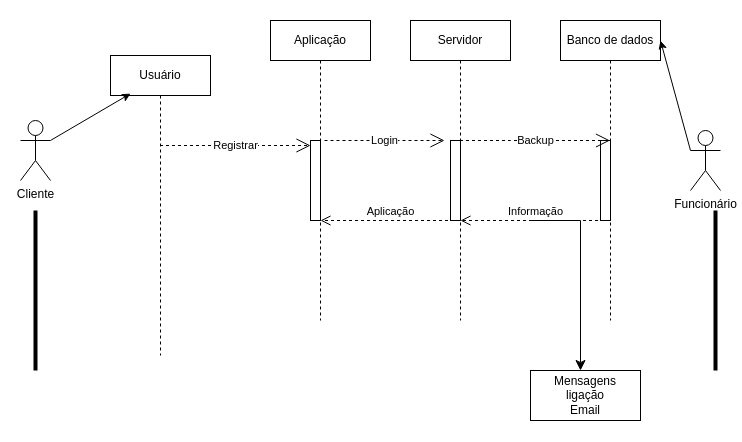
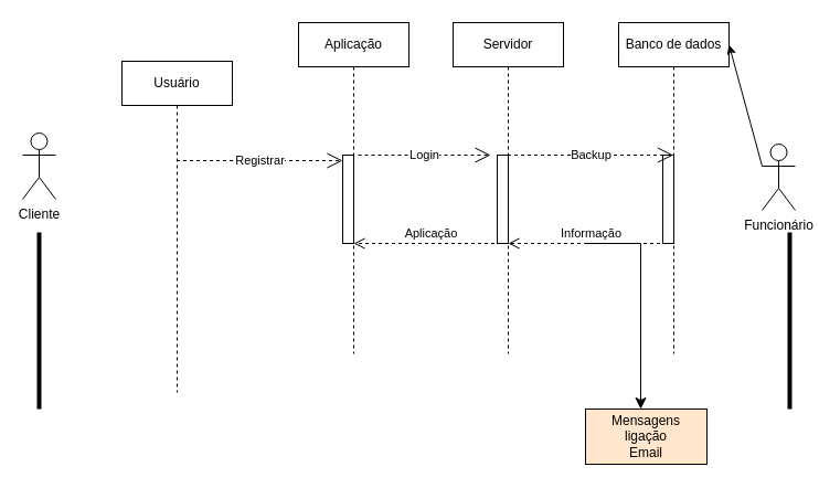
  <mxCell id="0" />
  <mxCell id="1" parent="0" />
  <mxCell id="2" value="Aplicação" style="shape=umlLifeline;perimeter=lifelinePerimeter;whiteSpace=wrap;html=1;container=1;dropTarget=0;collapsible=0;recursiveResize=0;outlineConnect=0;portConstraint=eastwest;newEdgeStyle={&quot;curved&quot;:0,&quot;rounded&quot;:0};" vertex="1" parent="1"><mxGeometry x="270" y="20" width="100" height="300" as="geometry" /></mxCell>
  <mxCell id="3" value="" style="html=1;points=[[0,0,0,0,5],[0,1,0,0,-5],[1,0,0,0,5],[1,1,0,0,-5]];perimeter=orthogonalPerimeter;outlineConnect=0;targetShapes=umlLifeline;portConstraint=eastwest;newEdgeStyle={&quot;curved&quot;:0,&quot;rounded&quot;:0};" vertex="1" parent="2"><mxGeometry x="40" y="120" width="10" height="80" as="geometry" /></mxCell>
  <mxCell id="4" value="Servidor" style="shape=umlLifeline;perimeter=lifelinePerimeter;whiteSpace=wrap;html=1;container=1;dropTarget=0;collapsible=0;recursiveResize=0;outlineConnect=0;portConstraint=eastwest;newEdgeStyle={&quot;curved&quot;:0,&quot;rounded&quot;:0};" vertex="1" parent="1"><mxGeometry x="410" y="20" width="100" height="300" as="geometry" /></mxCell>
  <mxCell id="5" value="" style="html=1;points=[[0,0,0,0,5],[0,1,0,0,-5],[1,0,0,0,5],[1,1,0,0,-5]];perimeter=orthogonalPerimeter;outlineConnect=0;targetShapes=umlLifeline;portConstraint=eastwest;newEdgeStyle={&quot;curved&quot;:0,&quot;rounded&quot;:0};" vertex="1" parent="4"><mxGeometry x="40" y="120" width="10" height="80" as="geometry" /></mxCell>
  <mxCell id="6" value="Usuário" style="shape=umlLifeline;perimeter=lifelinePerimeter;whiteSpace=wrap;html=1;container=1;dropTarget=0;collapsible=0;recursiveResize=0;outlineConnect=0;portConstraint=eastwest;newEdgeStyle={&quot;curved&quot;:0,&quot;rounded&quot;:0};" vertex="1" parent="1"><mxGeometry x="110" y="55" width="100" height="300" as="geometry" /></mxCell>
  <mxCell id="7" value="Banco de dados" style="shape=umlLifeline;perimeter=lifelinePerimeter;whiteSpace=wrap;html=1;container=1;dropTarget=0;collapsible=0;recursiveResize=0;outlineConnect=0;portConstraint=eastwest;newEdgeStyle={&quot;curved&quot;:0,&quot;rounded&quot;:0};" vertex="1" parent="1"><mxGeometry x="560" y="20" width="100" height="300" as="geometry" /></mxCell>
  <mxCell id="8" value="" style="html=1;points=[[0,0,0,0,5],[0,1,0,0,-5],[1,0,0,0,5],[1,1,0,0,-5]];perimeter=orthogonalPerimeter;outlineConnect=0;targetShapes=umlLifeline;portConstraint=eastwest;newEdgeStyle={&quot;curved&quot;:0,&quot;rounded&quot;:0};" vertex="1" parent="7"><mxGeometry x="40" y="120" width="10" height="80" as="geometry" /></mxCell>
  <mxCell id="9" value="Registrar" style="endArrow=open;endSize=12;dashed=1;html=1;rounded=0;entryX=0;entryY=0;entryDx=0;entryDy=5;entryPerimeter=0;" edge="1" parent="1" source="6" target="3"><mxGeometry width="160" relative="1" as="geometry"><mxPoint x="110" y="145" as="sourcePoint" /><mxPoint x="280" y="150" as="targetPoint" /></mxGeometry></mxCell>
  <mxCell id="10" value="Login" style="endArrow=open;endSize=12;dashed=1;html=1;rounded=0;" edge="1" parent="1"><mxGeometry width="160" relative="1" as="geometry"><mxPoint x="324" y="140" as="sourcePoint" /><mxPoint x="444" y="140" as="targetPoint" /></mxGeometry></mxCell>
  <mxCell id="11" value="Backup" style="endArrow=open;endSize=12;dashed=1;html=1;rounded=0;" edge="1" parent="1" source="4" target="7"><mxGeometry width="160" relative="1" as="geometry"><mxPoint x="460" y="220" as="sourcePoint" /><mxPoint x="580" y="220" as="targetPoint" /><Array as="points"><mxPoint x="510" y="140" /></Array></mxGeometry></mxCell>
  <mxCell id="12" value="Aplicação" style="html=1;verticalAlign=bottom;endArrow=open;dashed=1;endSize=8;curved=0;rounded=0;" edge="1" parent="1" source="4"><mxGeometry relative="1" as="geometry"><mxPoint x="400" y="220" as="sourcePoint" /><mxPoint x="320" y="220" as="targetPoint" /></mxGeometry></mxCell>
  <mxCell id="13" value="Informação" style="html=1;verticalAlign=bottom;endArrow=open;dashed=1;endSize=8;curved=0;rounded=0;" edge="1" parent="1" source="7"><mxGeometry relative="1" as="geometry"><mxPoint x="540" y="220" as="sourcePoint" /><mxPoint x="460" y="220" as="targetPoint" /></mxGeometry></mxCell>
  <mxCell id="14" value="Cliente" style="shape=umlActor;verticalLabelPosition=bottom;verticalAlign=top;html=1;" vertex="1" parent="1"><mxGeometry x="20" y="120" width="30" height="60" as="geometry" /></mxCell>
  <mxCell id="15" value="Funcionário" style="shape=umlActor;verticalLabelPosition=bottom;verticalAlign=top;html=1;" vertex="1" parent="1"><mxGeometry x="690" y="130" width="30" height="60" as="geometry" /></mxCell>
  <mxCell id="16" value="" style="endArrow=classic;html=1;rounded=0;entryX=1;entryY=0.067;entryDx=0;entryDy=0;entryPerimeter=0;exitX=0;exitY=0.333;exitDx=0;exitDy=0;exitPerimeter=0;" edge="1" parent="1" source="15" target="7"><mxGeometry width="50" height="50" relative="1" as="geometry"><mxPoint x="680" y="110" as="sourcePoint" /><mxPoint x="730" y="60" as="targetPoint" /></mxGeometry></mxCell>
- <mxCell id="17" value="" style="endArrow=classic;html=1;rounded=0;entryX=0.2;entryY=0.127;entryDx=0;entryDy=0;entryPerimeter=0;exitX=1;exitY=0.333;exitDx=0;exitDy=0;exitPerimeter=0;" edge="1" parent="1" source="14" target="6"><mxGeometry width="50" height="50" relative="1" as="geometry"><mxPoint x="50" y="150" as="sourcePoint" /><mxPoint x="100" y="100" as="targetPoint" /></mxGeometry></mxCell>
  <mxCell id="18" value="" style="line;strokeWidth=4;direction=south;html=1;perimeter=backbonePerimeter;points=[];outlineConnect=0;" vertex="1" parent="1"><mxGeometry x="30" y="210" width="10" height="160" as="geometry" /></mxCell>
  <mxCell id="19" value="" style="line;strokeWidth=4;direction=south;html=1;perimeter=backbonePerimeter;points=[];outlineConnect=0;" vertex="1" parent="1"><mxGeometry x="710" y="210" width="10" height="160" as="geometry" /></mxCell>
  <mxCell id="20" value="" style="edgeStyle=segmentEdgeStyle;endArrow=classic;html=1;curved=0;rounded=0;endSize=8;startSize=8;" edge="1" parent="1"><mxGeometry width="50" height="50" relative="1" as="geometry"><mxPoint x="530" y="220" as="sourcePoint" /><mxPoint x="580" y="370" as="targetPoint" /></mxGeometry></mxCell>
- <mxCell id="21" value="Mensagens&lt;div&gt;ligação&lt;/div&gt;&lt;div&gt;Email&lt;/div&gt;" style="html=1;whiteSpace=wrap;" vertex="1" parent="1"><mxGeometry x="530" y="370" width="110" height="50" as="geometry" /></mxCell>
+ <mxCell id="21" value="Mensagens&lt;div&gt;ligação&lt;/div&gt;&lt;div&gt;Email&lt;/div&gt;" style="html=1;whiteSpace=wrap;fillColor=#ffe6cc;" vertex="1" parent="1"><mxGeometry x="530" y="370" width="110" height="50" as="geometry" /></mxCell>
